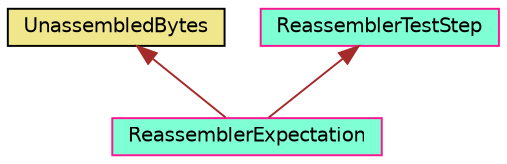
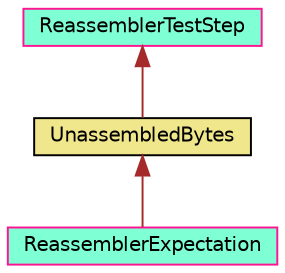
  digraph {
    node [color=deeppink fillcolor=aquamarine fontname=Helvetica fontsize=10 shape=record style=filled]
    edge [color=brown dir=back fontname=Helvetica fontsize=10 labelfontname=Helvetica labelfontsize=10 style=solid]
    n1 [color=black fillcolor=khaki fontcolor=black height=0.2 label=UnassembledBytes width=0.4]
    n2 [height=0.2 label=ReassemblerExpectation width=0.4]
    n3 [height=0.2 label=ReassemblerTestStep width=0.4]
    n1 -> n2
-   n3 -> n2
+   n3 -> n1
  }
